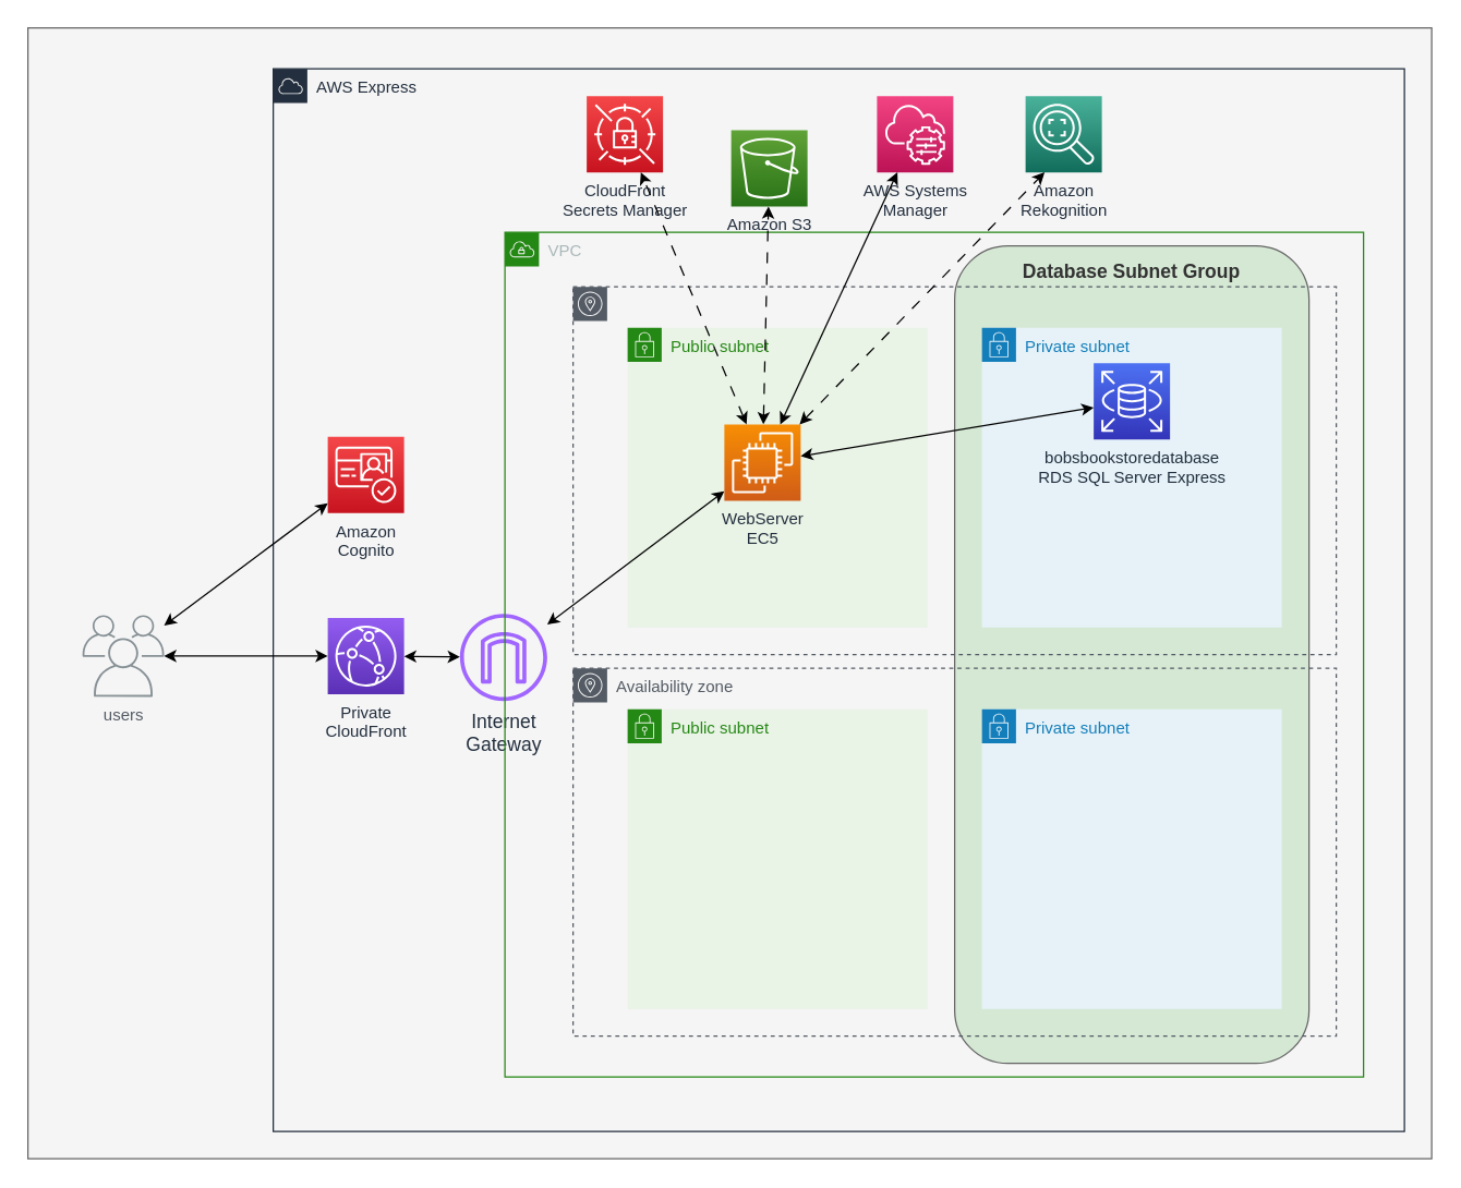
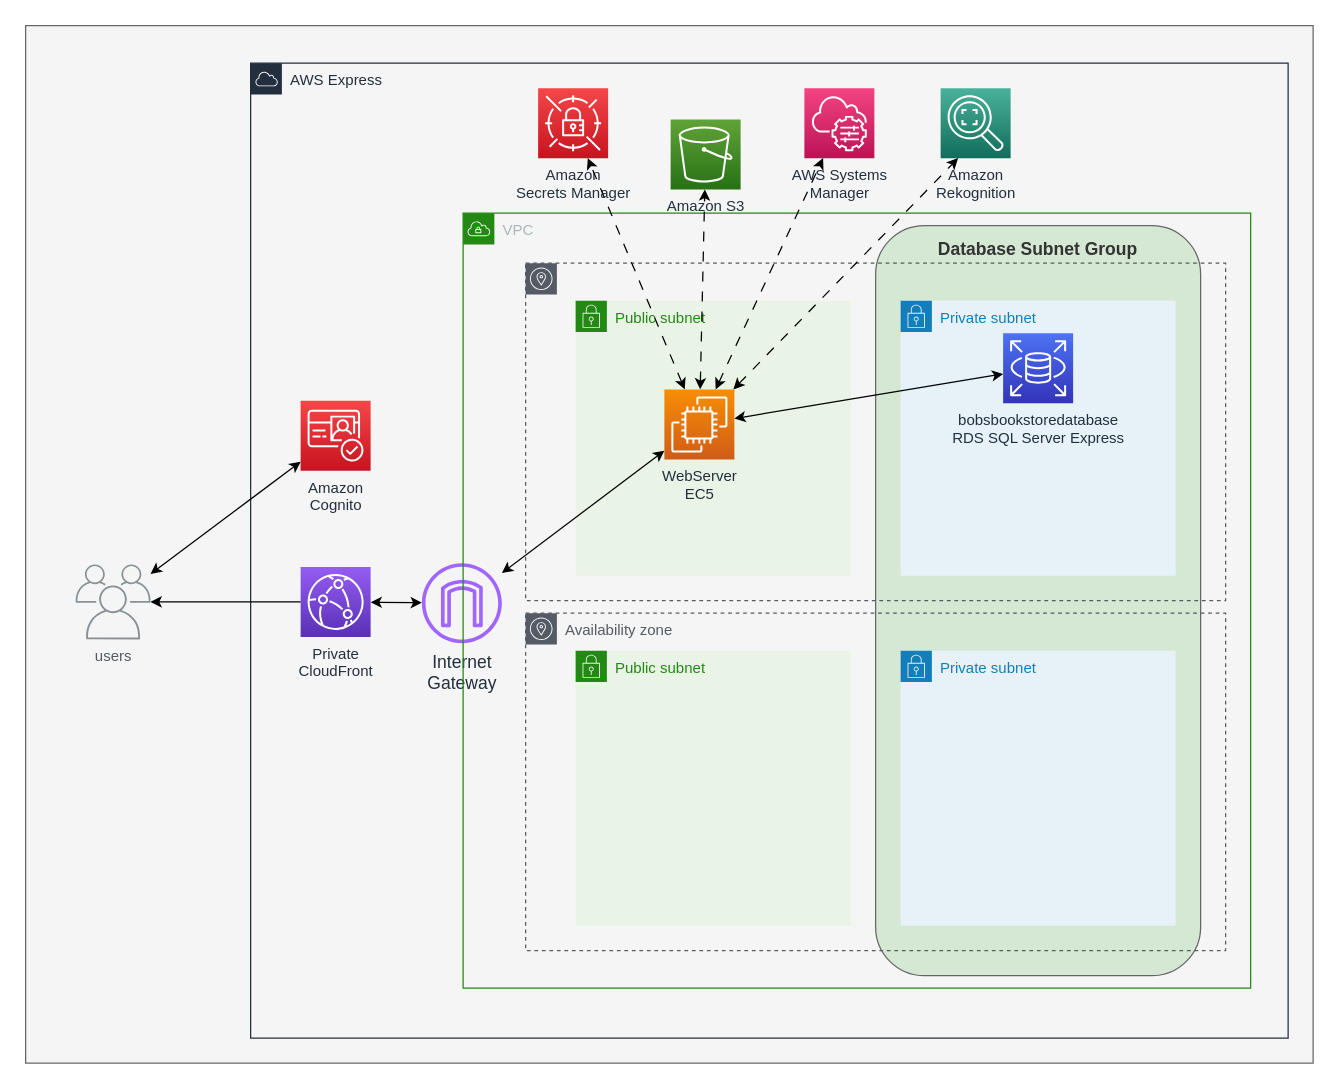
  <mxCell id="0" />
  <mxCell id="1" parent="0" />
  <mxCell id="2" value="B" style="rounded=0;whiteSpace=wrap;html=1;fillColor=#f5f5f5;fontColor=#333333;strokeColor=#666666;" parent="1" vertex="1"><mxGeometry x="20" y="20" width="1030" height="830" as="geometry" /></mxCell>
  <mxCell id="3" value="AWS Express" style="points=[[0,0],[0.25,0],[0.5,0],[0.75,0],[1,0],[1,0.25],[1,0.5],[1,0.75],[1,1],[0.75,1],[0.5,1],[0.25,1],[0,1],[0,0.75],[0,0.5],[0,0.25]];outlineConnect=0;gradientColor=none;html=1;whiteSpace=wrap;fontSize=12;fontStyle=0;container=1;pointerEvents=0;collapsible=0;recursiveResize=0;shape=mxgraph.aws4.group;grIcon=mxgraph.aws4.group_aws_cloud;strokeColor=#232F3E;fillColor=none;verticalAlign=top;align=left;spacingLeft=30;fontColor=#232F3E;dashed=0;" parent="1" vertex="1"><mxGeometry x="200" y="50" width="830" height="780" as="geometry" /></mxCell>
  <mxCell id="4" value="&lt;div&gt;Amazon&lt;/div&gt;&lt;div&gt;Cognito&lt;br&gt;&lt;/div&gt;" style="sketch=0;points=[[0,0,0],[0.25,0,0],[0.5,0,0],[0.75,0,0],[1,0,0],[0,1,0],[0.25,1,0],[0.5,1,0],[0.75,1,0],[1,1,0],[0,0.25,0],[0,0.5,0],[0,0.75,0],[1,0.25,0],[1,0.5,0],[1,0.75,0]];outlineConnect=0;fontColor=#232F3E;gradientColor=#F54749;gradientDirection=north;fillColor=#C7131F;strokeColor=#ffffff;dashed=0;verticalLabelPosition=bottom;verticalAlign=top;align=center;html=1;fontSize=12;fontStyle=0;aspect=fixed;shape=mxgraph.aws4.resourceIcon;resIcon=mxgraph.aws4.cognito;" parent="3" vertex="1"><mxGeometry x="40" y="270" width="56" height="56" as="geometry" /></mxCell>
  <mxCell id="5" value="&lt;div&gt;Private &lt;br&gt;&lt;/div&gt;&lt;div&gt;CloudFront&lt;br&gt;&lt;/div&gt;" style="sketch=0;points=[[0,0,0],[0.25,0,0],[0.5,0,0],[0.75,0,0],[1,0,0],[0,1,0],[0.25,1,0],[0.5,1,0],[0.75,1,0],[1,1,0],[0,0.25,0],[0,0.5,0],[0,0.75,0],[1,0.25,0],[1,0.5,0],[1,0.75,0]];outlineConnect=0;fontColor=#232F3E;gradientColor=#945DF2;gradientDirection=north;fillColor=#5A30B5;strokeColor=#ffffff;dashed=0;verticalLabelPosition=bottom;verticalAlign=top;align=center;html=1;fontSize=12;fontStyle=0;aspect=fixed;shape=mxgraph.aws4.resourceIcon;resIcon=mxgraph.aws4.cloudfront;" parent="3" vertex="1"><mxGeometry x="40" y="403" width="56" height="56" as="geometry" /></mxCell>
  <mxCell id="6" value="&lt;div style=&quot;font-size: 14px;&quot;&gt;&lt;font style=&quot;font-size: 14px;&quot;&gt;Internet&lt;/font&gt;&lt;/div&gt;&lt;div style=&quot;font-size: 14px;&quot;&gt;&lt;font style=&quot;font-size: 14px;&quot;&gt;Gateway&lt;br&gt;&lt;/font&gt;&lt;/div&gt;" style="sketch=0;outlineConnect=0;fontColor=#232F3E;gradientColor=none;fillColor=#A166FF;strokeColor=none;dashed=0;verticalLabelPosition=bottom;verticalAlign=top;align=center;html=1;fontSize=12;fontStyle=0;aspect=fixed;pointerEvents=1;shape=mxgraph.aws4.internet_gateway;" parent="3" vertex="1"><mxGeometry x="137" y="400" width="64" height="64" as="geometry" /></mxCell>
- <mxCell id="7" value="&lt;div&gt;CloudFront&lt;/div&gt;&lt;div&gt;Secrets Manager&lt;br&gt;&lt;/div&gt;" style="sketch=0;points=[[0,0,0],[0.25,0,0],[0.5,0,0],[0.75,0,0],[1,0,0],[0,1,0],[0.25,1,0],[0.5,1,0],[0.75,1,0],[1,1,0],[0,0.25,0],[0,0.5,0],[0,0.75,0],[1,0.25,0],[1,0.5,0],[1,0.75,0]];outlineConnect=0;fontColor=#232F3E;gradientColor=#F54749;gradientDirection=north;fillColor=#C7131F;strokeColor=#ffffff;dashed=0;verticalLabelPosition=bottom;verticalAlign=top;align=center;html=1;fontSize=12;fontStyle=0;aspect=fixed;shape=mxgraph.aws4.resourceIcon;resIcon=mxgraph.aws4.secrets_manager;" parent="3" vertex="1"><mxGeometry x="230" y="20" width="56" height="56" as="geometry" /></mxCell>
+ <mxCell id="7" value="&lt;div&gt;Amazon&lt;/div&gt;&lt;div&gt;Secrets Manager&lt;br&gt;&lt;/div&gt;" style="sketch=0;points=[[0,0,0],[0.25,0,0],[0.5,0,0],[0.75,0,0],[1,0,0],[0,1,0],[0.25,1,0],[0.5,1,0],[0.75,1,0],[1,1,0],[0,0.25,0],[0,0.5,0],[0,0.75,0],[1,0.25,0],[1,0.5,0],[1,0.75,0]];outlineConnect=0;fontColor=#232F3E;gradientColor=#F54749;gradientDirection=north;fillColor=#C7131F;strokeColor=#ffffff;dashed=0;verticalLabelPosition=bottom;verticalAlign=top;align=center;html=1;fontSize=12;fontStyle=0;aspect=fixed;shape=mxgraph.aws4.resourceIcon;resIcon=mxgraph.aws4.secrets_manager;" parent="3" vertex="1"><mxGeometry x="230" y="20" width="56" height="56" as="geometry" /></mxCell>
  <mxCell id="8" value="" style="endArrow=classic;startArrow=classic;html=1;rounded=0;strokeColor=#000000;" parent="3" source="5" target="6" edge="1"><mxGeometry width="50" height="50" relative="1" as="geometry"><mxPoint x="-120" y="438" as="sourcePoint" /><mxPoint x="50" y="438" as="targetPoint" /></mxGeometry></mxCell>
  <mxCell id="9" value="&lt;div&gt;AWS Systems&lt;/div&gt;&lt;div&gt;Manager&lt;br&gt;&lt;/div&gt;" style="sketch=0;points=[[0,0,0],[0.25,0,0],[0.5,0,0],[0.75,0,0],[1,0,0],[0,1,0],[0.25,1,0],[0.5,1,0],[0.75,1,0],[1,1,0],[0,0.25,0],[0,0.5,0],[0,0.75,0],[1,0.25,0],[1,0.5,0],[1,0.75,0]];points=[[0,0,0],[0.25,0,0],[0.5,0,0],[0.75,0,0],[1,0,0],[0,1,0],[0.25,1,0],[0.5,1,0],[0.75,1,0],[1,1,0],[0,0.25,0],[0,0.5,0],[0,0.75,0],[1,0.25,0],[1,0.5,0],[1,0.75,0]];outlineConnect=0;fontColor=#232F3E;gradientColor=#F34482;gradientDirection=north;fillColor=#BC1356;strokeColor=#ffffff;dashed=0;verticalLabelPosition=bottom;verticalAlign=top;align=center;html=1;fontSize=12;fontStyle=0;aspect=fixed;shape=mxgraph.aws4.resourceIcon;resIcon=mxgraph.aws4.systems_manager;" parent="3" vertex="1"><mxGeometry x="443" y="20" width="56" height="56" as="geometry" /></mxCell>
  <mxCell id="10" value="&lt;div&gt;Amazon &lt;br&gt;&lt;/div&gt;&lt;div&gt;Rekognition&lt;/div&gt;" style="sketch=0;points=[[0,0,0],[0.25,0,0],[0.5,0,0],[0.75,0,0],[1,0,0],[0,1,0],[0.25,1,0],[0.5,1,0],[0.75,1,0],[1,1,0],[0,0.25,0],[0,0.5,0],[0,0.75,0],[1,0.25,0],[1,0.5,0],[1,0.75,0]];outlineConnect=0;fontColor=#232F3E;gradientColor=#4AB29A;gradientDirection=north;fillColor=#116D5B;strokeColor=#ffffff;dashed=0;verticalLabelPosition=bottom;verticalAlign=top;align=center;html=1;fontSize=12;fontStyle=0;aspect=fixed;shape=mxgraph.aws4.resourceIcon;resIcon=mxgraph.aws4.rekognition_2;" parent="3" vertex="1"><mxGeometry x="552" y="20" width="56" height="56" as="geometry" /></mxCell>
  <mxCell id="11" value="users" style="sketch=0;outlineConnect=0;gradientColor=none;fontColor=#545B64;strokeColor=none;fillColor=#879196;dashed=0;verticalLabelPosition=bottom;verticalAlign=top;align=center;html=1;fontSize=12;fontStyle=0;aspect=fixed;shape=mxgraph.aws4.illustration_users;pointerEvents=1" parent="1" vertex="1"><mxGeometry x="60" y="451" width="60" height="60" as="geometry" /></mxCell>
  <mxCell id="12" value="VPC" style="points=[[0,0],[0.25,0],[0.5,0],[0.75,0],[1,0],[1,0.25],[1,0.5],[1,0.75],[1,1],[0.75,1],[0.5,1],[0.25,1],[0,1],[0,0.75],[0,0.5],[0,0.25]];outlineConnect=0;gradientColor=none;html=1;whiteSpace=wrap;fontSize=12;fontStyle=0;shape=mxgraph.aws4.group;grIcon=mxgraph.aws4.group_vpc;strokeColor=#248814;fillColor=none;verticalAlign=top;align=left;spacingLeft=30;fontColor=#AAB7B8;dashed=0;" parent="1" vertex="1"><mxGeometry x="370" y="170" width="630" height="620" as="geometry" /></mxCell>
  <mxCell id="13" value="&lt;div&gt;&lt;br&gt;&lt;/div&gt;&lt;div style=&quot;font-size: 14px;&quot;&gt;&lt;b&gt;Database Subnet Group&lt;/b&gt;&lt;/div&gt;&lt;div&gt;&lt;br&gt;&lt;/div&gt;&lt;div&gt;&lt;br&gt;&lt;/div&gt;&lt;div&gt;&lt;br&gt;&lt;/div&gt;&lt;div&gt;&lt;br&gt;&lt;/div&gt;&lt;div&gt;&lt;br&gt;&lt;/div&gt;&lt;div&gt;&lt;br&gt;&lt;/div&gt;&lt;div&gt;&lt;br&gt;&lt;/div&gt;&lt;div&gt;&lt;br&gt;&lt;/div&gt;&lt;div&gt;&lt;br&gt;&lt;/div&gt;&lt;div&gt;&lt;br&gt;&lt;/div&gt;&lt;div&gt;&lt;br&gt;&lt;/div&gt;&lt;div&gt;&lt;br&gt;&lt;/div&gt;&lt;div&gt;&lt;br&gt;&lt;/div&gt;&lt;div&gt;&lt;br&gt;&lt;/div&gt;&lt;div&gt;&lt;br&gt;&lt;/div&gt;&lt;div&gt;&lt;br&gt;&lt;/div&gt;&lt;div&gt;&lt;br&gt;&lt;/div&gt;&lt;div&gt;&lt;br&gt;&lt;/div&gt;&lt;div&gt;&lt;br&gt;&lt;/div&gt;&lt;div&gt;&lt;br&gt;&lt;/div&gt;&lt;div&gt;&lt;br&gt;&lt;/div&gt;&lt;div&gt;&lt;br&gt;&lt;/div&gt;&lt;div&gt;&lt;br&gt;&lt;/div&gt;&lt;div&gt;&lt;br&gt;&lt;/div&gt;&lt;div&gt;&lt;br&gt;&lt;/div&gt;&lt;div&gt;&lt;br&gt;&lt;/div&gt;&lt;div&gt;&lt;br&gt;&lt;/div&gt;&lt;div&gt;&lt;br&gt;&lt;/div&gt;&lt;div&gt;&lt;br&gt;&lt;/div&gt;&lt;div&gt;&lt;br&gt;&lt;/div&gt;&lt;div&gt;&lt;br&gt;&lt;/div&gt;&lt;div&gt;&lt;br&gt;&lt;/div&gt;&lt;div&gt;&lt;br&gt;&lt;/div&gt;&lt;div&gt;&lt;br&gt;&lt;/div&gt;&lt;div&gt;&lt;br&gt;&lt;/div&gt;&lt;div&gt;&lt;br&gt;&lt;/div&gt;&lt;div&gt;&lt;br&gt;&lt;/div&gt;&lt;div&gt;&lt;br&gt;&lt;/div&gt;&lt;div&gt;&lt;br&gt;&lt;/div&gt;&lt;div&gt;&lt;br&gt;&lt;/div&gt;" style="rounded=1;whiteSpace=wrap;html=1;fillColor=#d5e8d4;fontColor=#333333;strokeColor=#666666;" parent="1" vertex="1"><mxGeometry x="700" y="180" width="260" height="600" as="geometry" /></mxCell>
  <mxCell id="14" value="&lt;div&gt;&lt;br&gt;&lt;/div&gt;&lt;div&gt;&lt;br&gt;&lt;/div&gt;" style="sketch=0;outlineConnect=0;gradientColor=none;html=1;whiteSpace=wrap;fontSize=12;fontStyle=0;shape=mxgraph.aws4.group;grIcon=mxgraph.aws4.group_availability_zone;strokeColor=#545B64;fillColor=none;verticalAlign=top;align=left;spacingLeft=30;fontColor=#545B64;dashed=1;" parent="1" vertex="1"><mxGeometry x="420" y="210" width="560" height="270" as="geometry" /></mxCell>
  <mxCell id="15" value="Public subnet" style="points=[[0,0],[0.25,0],[0.5,0],[0.75,0],[1,0],[1,0.25],[1,0.5],[1,0.75],[1,1],[0.75,1],[0.5,1],[0.25,1],[0,1],[0,0.75],[0,0.5],[0,0.25]];outlineConnect=0;gradientColor=none;html=1;whiteSpace=wrap;fontSize=12;fontStyle=0;shape=mxgraph.aws4.group;grIcon=mxgraph.aws4.group_security_group;grStroke=0;strokeColor=#248814;fillColor=#E9F3E6;verticalAlign=top;align=left;spacingLeft=30;fontColor=#248814;dashed=0;" parent="1" vertex="1"><mxGeometry x="460" y="240" width="220" height="220" as="geometry" /></mxCell>
  <mxCell id="16" value="Private subnet" style="points=[[0,0],[0.25,0],[0.5,0],[0.75,0],[1,0],[1,0.25],[1,0.5],[1,0.75],[1,1],[0.75,1],[0.5,1],[0.25,1],[0,1],[0,0.75],[0,0.5],[0,0.25]];outlineConnect=0;gradientColor=none;html=1;whiteSpace=wrap;fontSize=12;fontStyle=0;shape=mxgraph.aws4.group;grIcon=mxgraph.aws4.group_security_group;grStroke=0;strokeColor=#147EBA;fillColor=#E6F2F8;verticalAlign=top;align=left;spacingLeft=30;fontColor=#147EBA;dashed=0;" parent="1" vertex="1"><mxGeometry x="720" y="240" width="220" height="220" as="geometry" /></mxCell>
  <mxCell id="17" value="Availability zone" style="sketch=0;outlineConnect=0;gradientColor=none;html=1;whiteSpace=wrap;fontSize=12;fontStyle=0;shape=mxgraph.aws4.group;grIcon=mxgraph.aws4.group_availability_zone;strokeColor=#545B64;fillColor=none;verticalAlign=top;align=left;spacingLeft=30;fontColor=#545B64;dashed=1;" parent="1" vertex="1"><mxGeometry x="420" y="490" width="560" height="270" as="geometry" /></mxCell>
  <mxCell id="18" value="Public subnet" style="points=[[0,0],[0.25,0],[0.5,0],[0.75,0],[1,0],[1,0.25],[1,0.5],[1,0.75],[1,1],[0.75,1],[0.5,1],[0.25,1],[0,1],[0,0.75],[0,0.5],[0,0.25]];outlineConnect=0;gradientColor=none;html=1;whiteSpace=wrap;fontSize=12;fontStyle=0;shape=mxgraph.aws4.group;grIcon=mxgraph.aws4.group_security_group;grStroke=0;strokeColor=#248814;fillColor=#E9F3E6;verticalAlign=top;align=left;spacingLeft=30;fontColor=#248814;dashed=0;" parent="1" vertex="1"><mxGeometry x="460" y="520" width="220" height="220" as="geometry" /></mxCell>
  <mxCell id="19" value="Private subnet" style="points=[[0,0],[0.25,0],[0.5,0],[0.75,0],[1,0],[1,0.25],[1,0.5],[1,0.75],[1,1],[0.75,1],[0.5,1],[0.25,1],[0,1],[0,0.75],[0,0.5],[0,0.25]];outlineConnect=0;gradientColor=none;html=1;whiteSpace=wrap;fontSize=12;fontStyle=0;shape=mxgraph.aws4.group;grIcon=mxgraph.aws4.group_security_group;grStroke=0;strokeColor=#147EBA;fillColor=#E6F2F8;verticalAlign=top;align=left;spacingLeft=30;fontColor=#147EBA;dashed=0;" parent="1" vertex="1"><mxGeometry x="720" y="520" width="220" height="220" as="geometry" /></mxCell>
  <mxCell id="20" value="&lt;div&gt;bobsbookstoredatabase&lt;/div&gt;&lt;div&gt;RDS SQL Server Express&lt;br&gt;&lt;/div&gt;" style="sketch=0;points=[[0,0,0],[0.25,0,0],[0.5,0,0],[0.75,0,0],[1,0,0],[0,1,0],[0.25,1,0],[0.5,1,0],[0.75,1,0],[1,1,0],[0,0.25,0],[0,0.5,0],[0,0.75,0],[1,0.25,0],[1,0.5,0],[1,0.75,0]];outlineConnect=0;fontColor=#232F3E;gradientColor=#4D72F3;gradientDirection=north;fillColor=#3334B9;strokeColor=#ffffff;dashed=0;verticalLabelPosition=bottom;verticalAlign=top;align=center;html=1;fontSize=12;fontStyle=0;aspect=fixed;shape=mxgraph.aws4.resourceIcon;resIcon=mxgraph.aws4.rds;" parent="1" vertex="1"><mxGeometry x="802" y="266" width="56" height="56" as="geometry" /></mxCell>
  <mxCell id="21" value="&lt;div&gt;Amazon S3&lt;br&gt;&lt;/div&gt;" style="sketch=0;points=[[0,0,0],[0.25,0,0],[0.5,0,0],[0.75,0,0],[1,0,0],[0,1,0],[0.25,1,0],[0.5,1,0],[0.75,1,0],[1,1,0],[0,0.25,0],[0,0.5,0],[0,0.75,0],[1,0.25,0],[1,0.5,0],[1,0.75,0]];outlineConnect=0;fontColor=#232F3E;gradientColor=#60A337;gradientDirection=north;fillColor=#277116;strokeColor=#ffffff;dashed=0;verticalLabelPosition=bottom;verticalAlign=top;align=center;html=1;fontSize=12;fontStyle=0;aspect=fixed;shape=mxgraph.aws4.resourceIcon;resIcon=mxgraph.aws4.s3;" parent="1" vertex="1"><mxGeometry x="536" y="95" width="56" height="56" as="geometry" /></mxCell>
- <mxCell id="22" value="" style="endArrow=classic;startArrow=classic;html=1;rounded=0;strokeColor=#000000;" parent="1" source="11" target="5" edge="1"><mxGeometry width="50" height="50" relative="1" as="geometry"><mxPoint x="590" y="400" as="sourcePoint" /><mxPoint x="640" y="350" as="targetPoint" /></mxGeometry></mxCell>
+ <mxCell id="22" value="" style="endArrow=none;startArrow=classic;html=1;rounded=0;strokeColor=#000000;" parent="1" source="11" target="5" edge="1"><mxGeometry width="50" height="50" relative="1" as="geometry"><mxPoint x="590" y="400" as="sourcePoint" /><mxPoint x="640" y="350" as="targetPoint" /></mxGeometry></mxCell>
  <mxCell id="23" value="" style="endArrow=classic;startArrow=classic;html=1;rounded=0;strokeColor=#000000;" parent="1" source="11" target="4" edge="1"><mxGeometry width="50" height="50" relative="1" as="geometry"><mxPoint x="80" y="488" as="sourcePoint" /><mxPoint x="250" y="488" as="targetPoint" /></mxGeometry></mxCell>
  <mxCell id="24" value="" style="endArrow=classic;startArrow=classic;html=1;rounded=0;strokeColor=#000000;" parent="1" source="6" target="25" edge="1"><mxGeometry width="50" height="50" relative="1" as="geometry"><mxPoint x="80" y="471" as="sourcePoint" /><mxPoint x="250" y="374" as="targetPoint" /></mxGeometry></mxCell>
  <mxCell id="25" value="&lt;div&gt;WebServer&lt;/div&gt;&lt;div&gt;EC5&lt;br&gt;&lt;/div&gt;" style="sketch=0;points=[[0,0,0],[0.25,0,0],[0.5,0,0],[0.75,0,0],[1,0,0],[0,1,0],[0.25,1,0],[0.5,1,0],[0.75,1,0],[1,1,0],[0,0.25,0],[0,0.5,0],[0,0.75,0],[1,0.25,0],[1,0.5,0],[1,0.75,0]];outlineConnect=0;fontColor=#232F3E;gradientColor=#F78E04;gradientDirection=north;fillColor=#D05C17;strokeColor=#ffffff;dashed=0;verticalLabelPosition=bottom;verticalAlign=top;align=center;html=1;fontSize=12;fontStyle=0;aspect=fixed;shape=mxgraph.aws4.resourceIcon;resIcon=mxgraph.aws4.ec2;" parent="1" vertex="1"><mxGeometry x="531" y="311" width="56" height="56" as="geometry" /></mxCell>
  <mxCell id="26" value="" style="endArrow=classic;startArrow=classic;html=1;rounded=0;strokeColor=#000000;" parent="1" source="25" target="20" edge="1"><mxGeometry width="50" height="50" relative="1" as="geometry"><mxPoint x="80" y="505" as="sourcePoint" /><mxPoint x="250" y="408" as="targetPoint" /></mxGeometry></mxCell>
  <mxCell id="27" value="" style="endArrow=classic;startArrow=classic;html=1;rounded=0;strokeColor=#000000;dashed=1;dashPattern=8 8;" parent="1" source="25" target="7" edge="1"><mxGeometry width="50" height="50" relative="1" as="geometry"><mxPoint x="80" y="471" as="sourcePoint" /><mxPoint x="250" y="374" as="targetPoint" /></mxGeometry></mxCell>
  <mxCell id="28" value="" style="endArrow=classic;startArrow=classic;html=1;rounded=0;strokeColor=#000000;dashed=1;dashPattern=8 8;" parent="1" source="25" target="21" edge="1"><mxGeometry width="50" height="50" relative="1" as="geometry"><mxPoint x="80" y="471" as="sourcePoint" /><mxPoint x="250" y="374" as="targetPoint" /></mxGeometry></mxCell>
  <mxCell id="29" value="" style="endArrow=classic;startArrow=classic;html=1;rounded=0;strokeColor=#000000;dashed=1;entryX=0.25;entryY=1;entryDx=0;entryDy=0;entryPerimeter=0;dashPattern=8 8;" parent="1" target="10" edge="1" source="25"><mxGeometry width="50" height="50" relative="1" as="geometry"><mxPoint x="592" y="287" as="sourcePoint" /><mxPoint x="715" y="136" as="targetPoint" /></mxGeometry></mxCell>
- <mxCell id="30" value="" style="endArrow=classic;startArrow=classic;html=1;rounded=0;strokeColor=#000000;dashed=0;dashPattern=8 8;" parent="1" source="25" target="9" edge="1"><mxGeometry width="50" height="50" relative="1" as="geometry"><mxPoint x="632" y="388" as="sourcePoint" /><mxPoint x="682" y="136" as="targetPoint" /></mxGeometry></mxCell>
+ <mxCell id="30" value="" style="endArrow=classic;startArrow=classic;html=1;rounded=0;strokeColor=#000000;dashed=1;dashPattern=8 8;" parent="1" source="25" target="9" edge="1"><mxGeometry width="50" height="50" relative="1" as="geometry"><mxPoint x="632" y="388" as="sourcePoint" /><mxPoint x="682" y="136" as="targetPoint" /></mxGeometry></mxCell>
